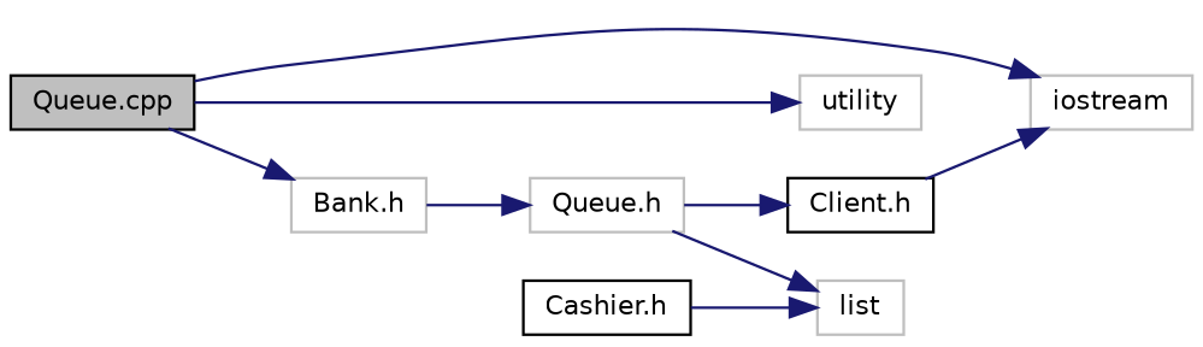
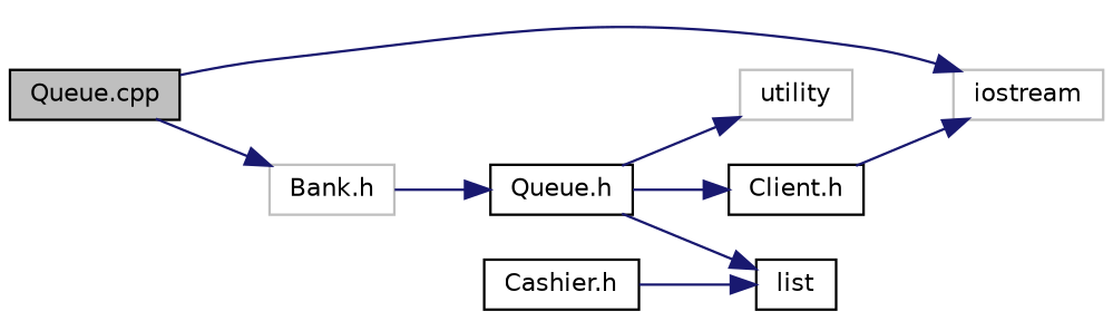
  digraph {
    rankdir=LR
    node [color=black fillcolor=white fontname=Helvetica fontsize=10 shape=record style=filled]
    edge [color=midnightblue fontname=Helvetica fontsize=10 labelfontname=Helvetica labelfontsize=10 style=solid]
    n1 [fillcolor=grey75 fontcolor=black height=0.2 label="Queue.cpp" width=0.4]
    n2 [color=grey75 height=0.2 label=iostream width=0.4]
    n3 [color=grey75 height=0.2 label=utility width=0.4]
    n4 [color=grey75 height=0.2 label="Bank.h" width=0.4]
-   n5 [color=grey75 height=0.2 label="Queue.h" width=0.4]
+   n5 [height=0.2 label="Queue.h" width=0.4]
    n6 [height=0.2 label="Cashier.h" width=0.4]
-   n7 [color=grey75 height=0.2 label=list width=0.4]
+   n7 [height=0.2 label=list width=0.4]
    n8 [height=0.2 label="Client.h" width=0.4]
    n1 -> n2
-   n1 -> n3
+   n5 -> n3
    n1 -> n4
    n4 -> n5
    n5 -> n7
    n5 -> n8
    n6 -> n7
    n8 -> n2
  }
